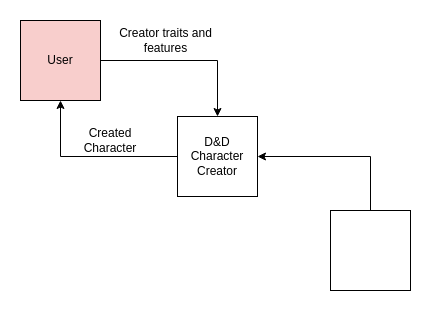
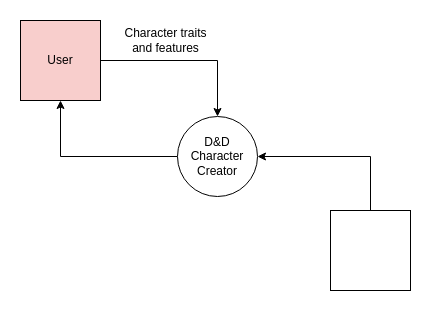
  <mxCell id="0" />
  <mxCell id="1" parent="0" />
  <mxCell id="2" style="edgeStyle=orthogonalEdgeStyle;rounded=0;orthogonalLoop=1;jettySize=auto;html=1;" edge="1" parent="1" source="3" target="7"><mxGeometry relative="1" as="geometry" /></mxCell>
- <mxCell id="3" value="D&amp;amp;D Character Creator" style="whiteSpace=wrap;html=1;aspect=fixed;rounded=0;" vertex="1" parent="1"><mxGeometry x="177" y="116" width="80" height="80" as="geometry" /></mxCell>
+ <mxCell id="3" value="D&amp;amp;D Character Creator" style="ellipse;whiteSpace=wrap;html=1;aspect=fixed;" vertex="1" parent="1"><mxGeometry x="177" y="116" width="80" height="80" as="geometry" /></mxCell>
  <mxCell id="4" value="" style="edgeStyle=orthogonalEdgeStyle;rounded=0;orthogonalLoop=1;jettySize=auto;html=1;" edge="1" parent="1" source="5" target="3"><mxGeometry relative="1" as="geometry"><Array as="points"><mxPoint x="370" y="156" /></Array></mxGeometry></mxCell>
  <mxCell id="5" value="" style="whiteSpace=wrap;html=1;aspect=fixed;" vertex="1" parent="1"><mxGeometry x="330" y="210" width="80" height="80" as="geometry" /></mxCell>
  <mxCell id="6" value="" style="edgeStyle=orthogonalEdgeStyle;rounded=0;orthogonalLoop=1;jettySize=auto;html=1;" edge="1" parent="1" source="7" target="3"><mxGeometry relative="1" as="geometry" /></mxCell>
  <mxCell id="7" value="User" style="whiteSpace=wrap;html=1;aspect=fixed;fillColor=#f8cecc;" vertex="1" parent="1"><mxGeometry x="20" y="20" width="80" height="80" as="geometry" /></mxCell>
- <mxCell id="8" value="Creator traits and features" style="text;html=1;strokeColor=none;fillColor=none;align=center;verticalAlign=middle;whiteSpace=wrap;rounded=0;" vertex="1" parent="1"><mxGeometry x="114" y="30" width="103" height="20" as="geometry" /></mxCell>
- <mxCell id="9" value="Created Character" style="text;html=1;strokeColor=none;fillColor=none;align=center;verticalAlign=middle;whiteSpace=wrap;rounded=0;" vertex="1" parent="1"><mxGeometry x="90" y="130" width="40" height="20" as="geometry" /></mxCell>
+ <mxCell id="8" value="Character traits and features" style="text;html=1;strokeColor=none;fillColor=none;align=center;verticalAlign=middle;whiteSpace=wrap;rounded=0;" vertex="1" parent="1"><mxGeometry x="114" y="30" width="103" height="20" as="geometry" /></mxCell>
